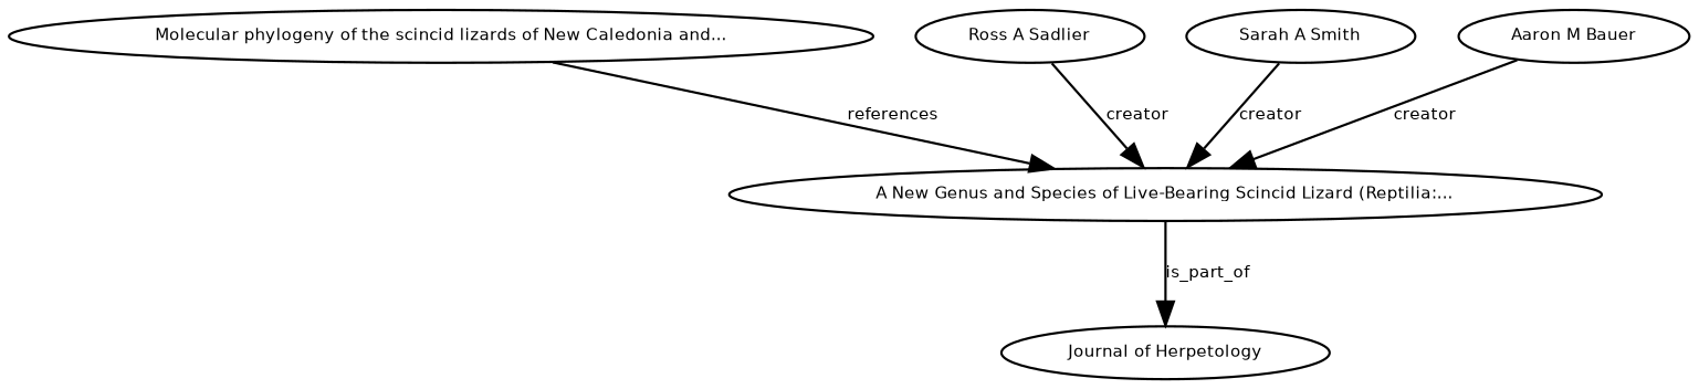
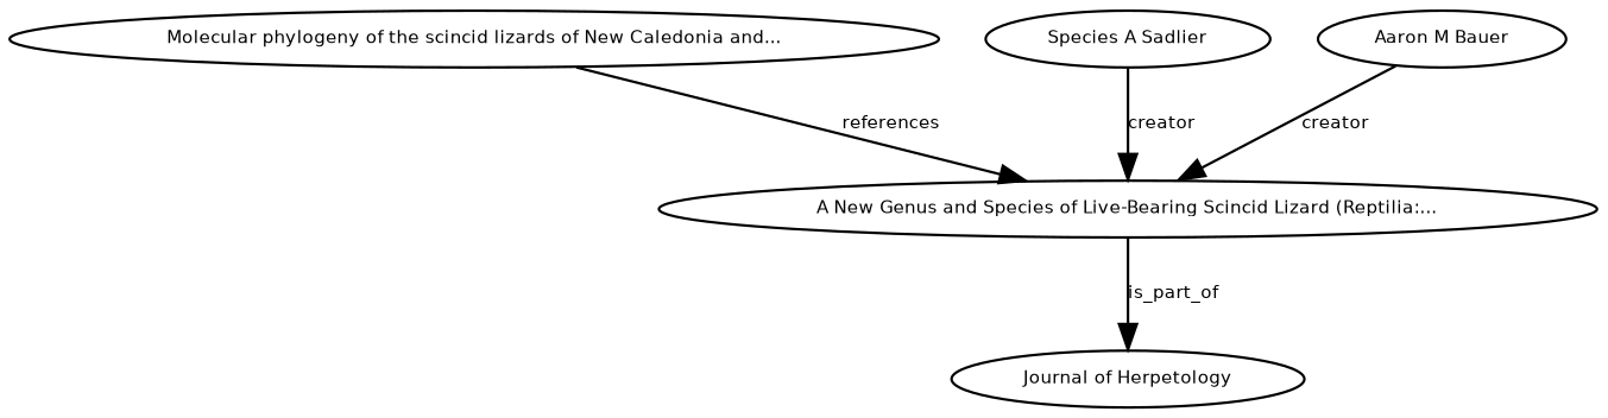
  digraph {
    node [fontname=Helvetica fontsize=7]
    edge [fontname=Helvetica fontsize=7]
    n1 [height=0.27433100247 label="A New Genus and Species of Live-Bearing Scincid Lizard (Reptilia:..." width=0.27433100247]
    n2 [height=0.27433100247 label="Journal of Herpetology" width=0.27433100247]
    n3 [height=0.27433100247 label="Molecular phylogeny of the scincid lizards of New Caledonia and..." width=0.27433100247]
-   n4 [height=0.27433100247 label="Ross A Sadlier" width=0.27433100247]
-   n5 [height=0.27433100247 label="Sarah A Smith" width=0.27433100247]
+   n4 [height=0.27433100247 label="Species A Sadlier" width=0.27433100247]
    n6 [height=0.27433100247 label="Aaron M Bauer" width=0.27433100247]
    n1 -> n2 [label=is_part_of]
    n3 -> n1 [label=references]
    n4 -> n1 [label=creator]
-   n5 -> n1 [label=creator]
    n6 -> n1 [label=creator]
  }
